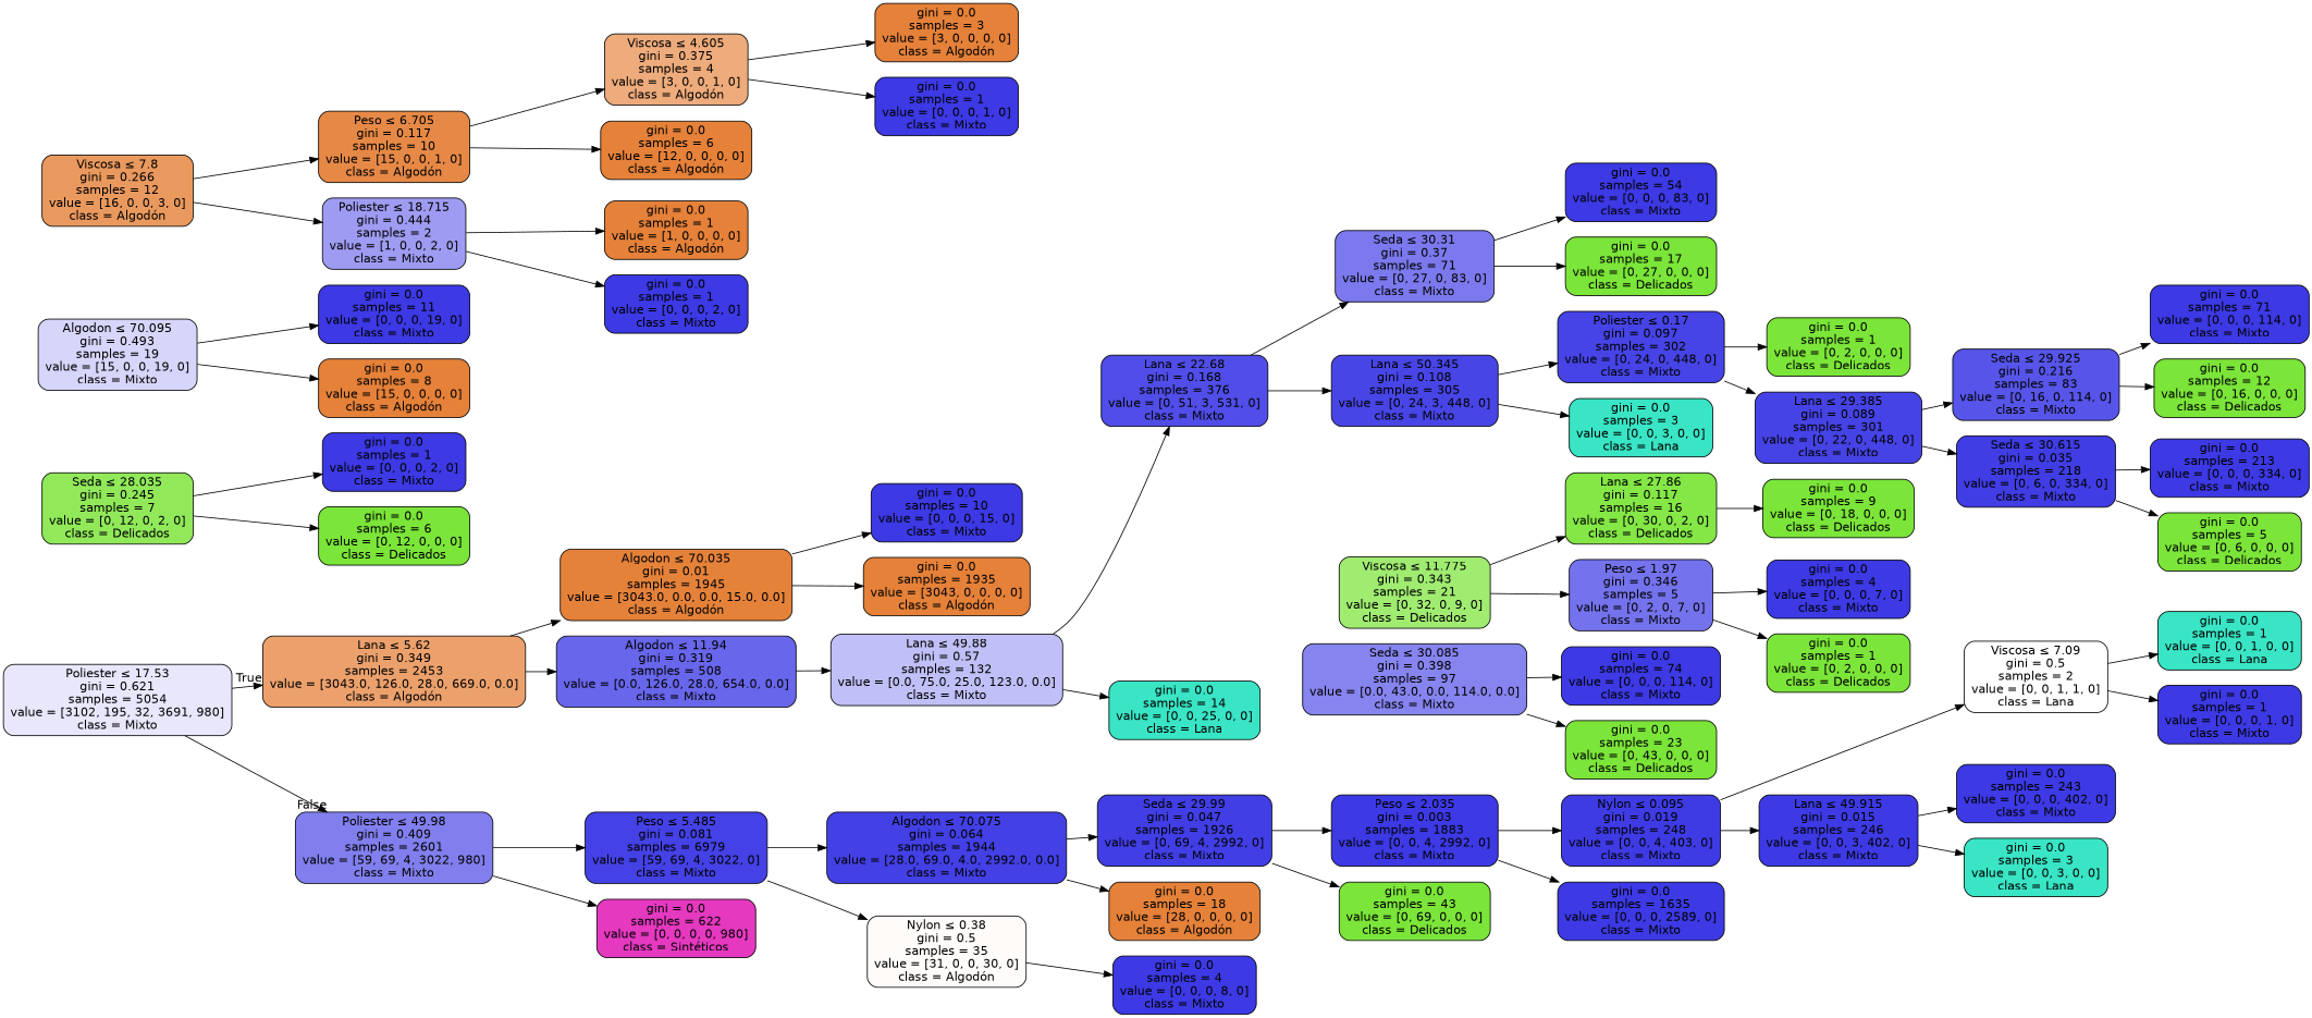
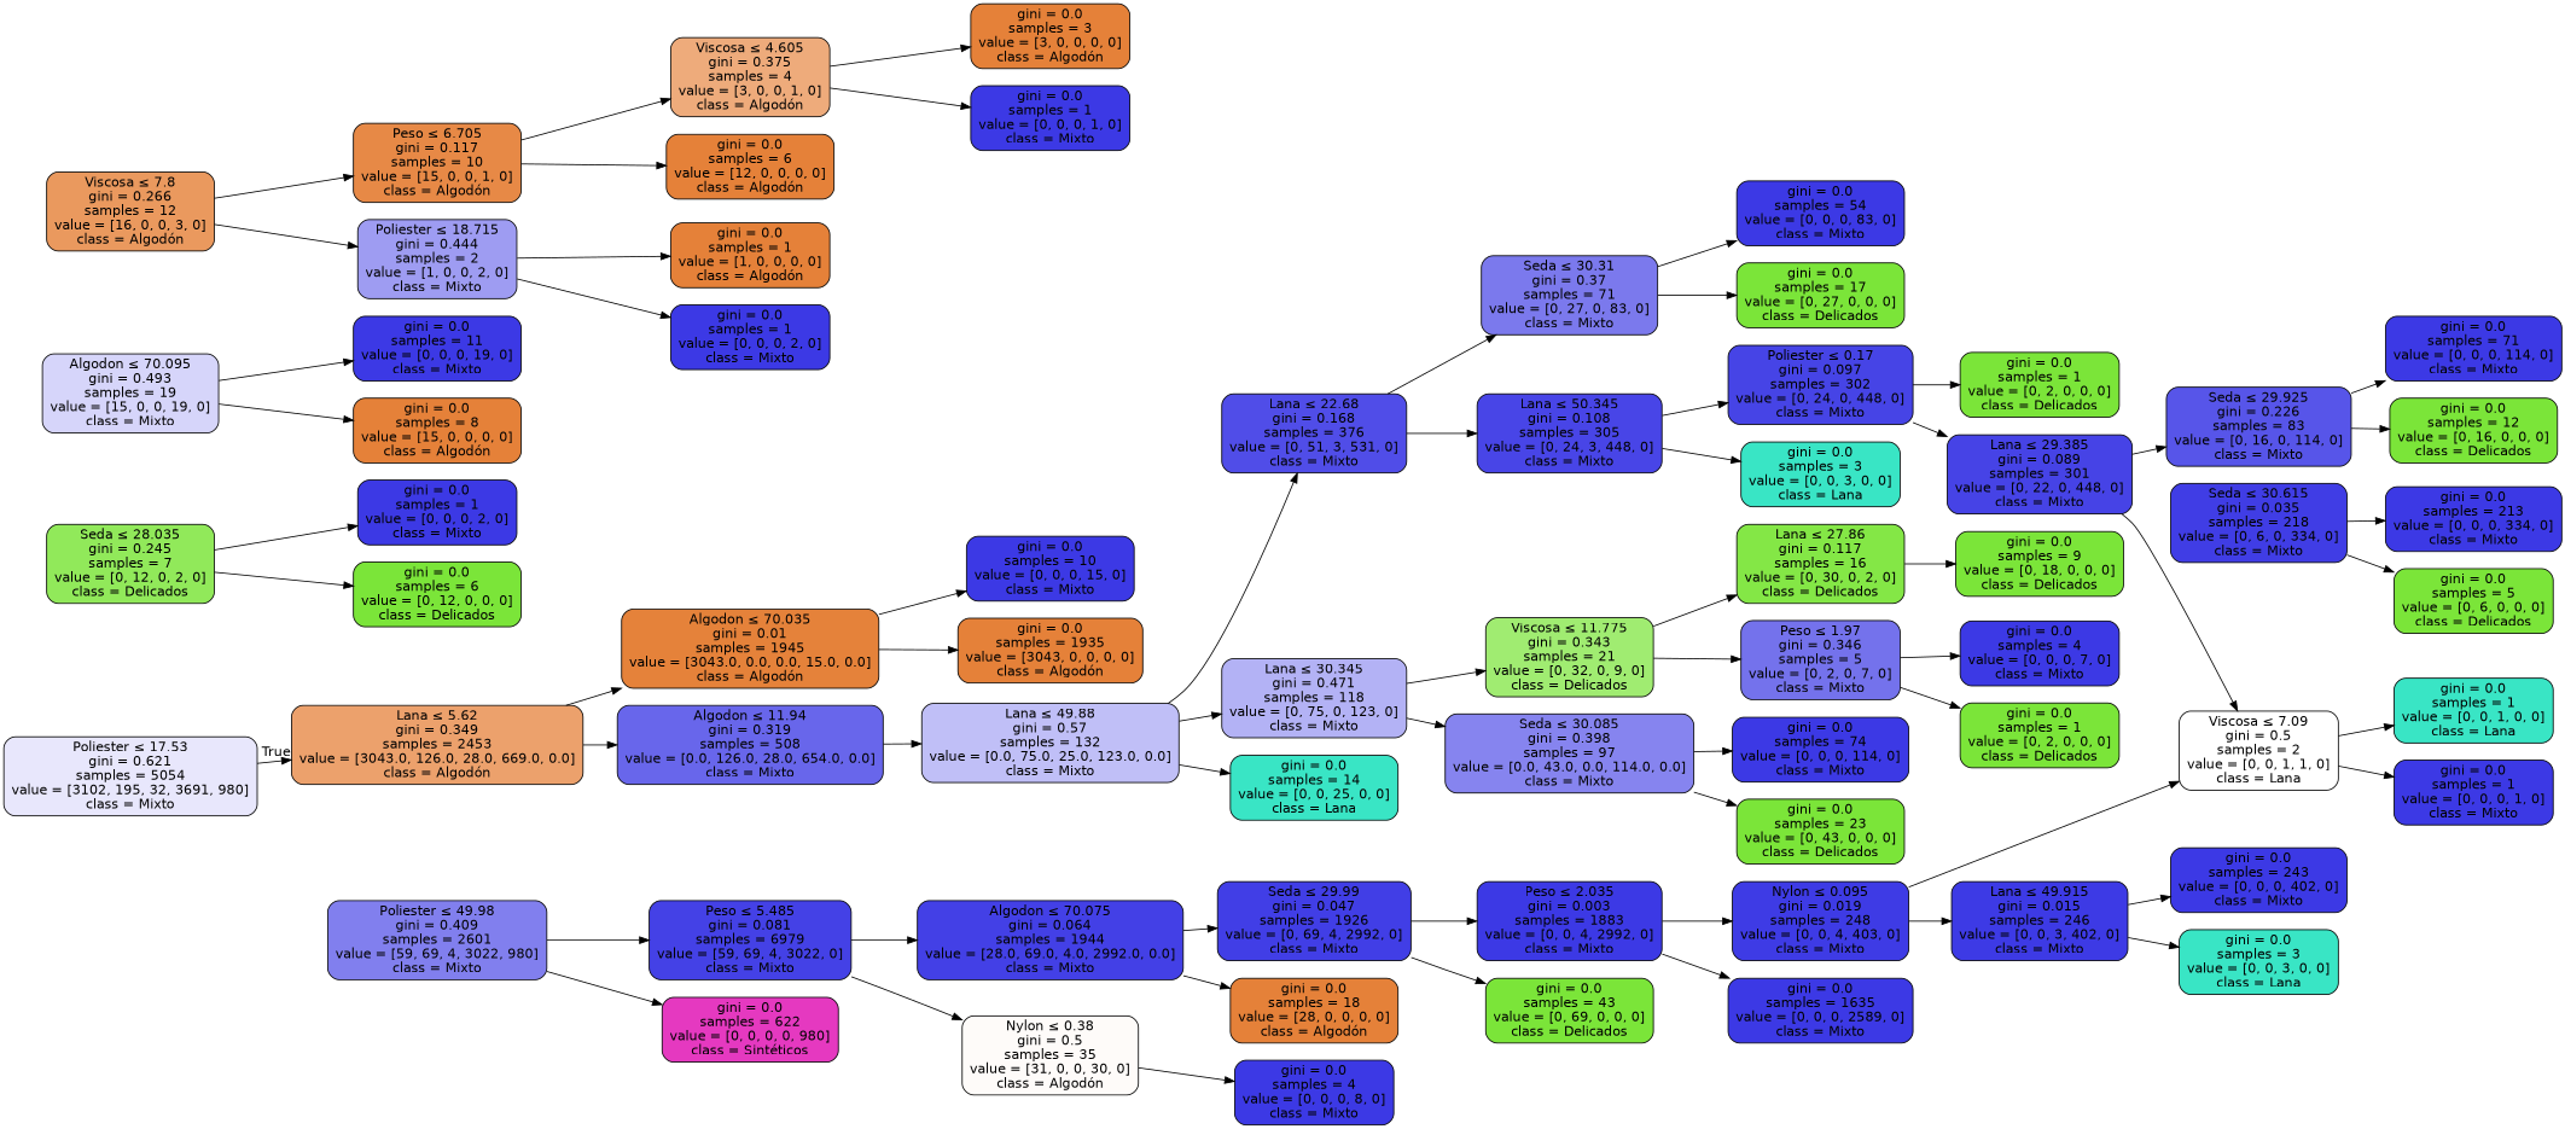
  digraph {
    rankdir=LR
    node [color=black fillcolor="#3c39e5" fontname=helvetica shape=box style="filled, rounded"]
    edge [fontname=helvetica]
    n1 [fillcolor="#e8e7fc" label=<Poliester &le; 17.53<br/>gini = 0.621<br/>samples = 5054<br/>value = [3102, 195, 32, 3691, 980]<br/>class = Mixto>]
    n2 [fillcolor="#eca16c" label=<Lana &le; 5.62<br/>gini = 0.349<br/>samples = 2453<br/>value = [3043.0, 126.0, 28.0, 669.0, 0.0]<br/>class = Algodón>]
    n3 [fillcolor="#817fee" label=<Poliester &le; 49.98<br/>gini = 0.409<br/>samples = 2601<br/>value = [59, 69, 4, 3022, 980]<br/>class = Mixto>]
    n4 [fillcolor="#e5823a" label=<Algodon &le; 70.035<br/>gini = 0.01<br/>samples = 1945<br/>value = [3043.0, 0.0, 0.0, 15.0, 0.0]<br/>class = Algodón>]
    n5 [fillcolor="#6866eb" label=<Algodon &le; 11.94<br/>gini = 0.319<br/>samples = 508<br/>value = [0.0, 126.0, 28.0, 654.0, 0.0]<br/>class = Mixto>]
    n6 [fillcolor="#4441e6" label=<Peso &le; 5.485<br/>gini = 0.081<br/>samples = 6979<br/>value = [59, 69, 4, 3022, 0]<br/>class = Mixto>]
    n7 [fillcolor="#e539c0" label=<gini = 0.0<br/>samples = 622<br/>value = [0, 0, 0, 0, 980]<br/>class = Sintéticos>]
    n8 [label=<gini = 0.0<br/>samples = 10<br/>value = [0, 0, 0, 15, 0]<br/>class = Mixto>]
    n9 [fillcolor="#e58139" label=<gini = 0.0<br/>samples = 1935<br/>value = [3043, 0, 0, 0, 0]<br/>class = Algodón>]
    n10 [fillcolor="#c0bff7" label=<Lana &le; 49.88<br/>gini = 0.57<br/>samples = 132<br/>value = [0.0, 75.0, 25.0, 123.0, 0.0]<br/>class = Mixto>]
    n11 [fillcolor="#504de8" label=<Lana &le; 22.68<br/>gini = 0.168<br/>samples = 376<br/>value = [0, 51, 3, 531, 0]<br/>class = Mixto>]
+   n12 [fillcolor="#b3b2f5" label=<Lana &le; 30.345<br/>gini = 0.471<br/>samples = 118<br/>value = [0, 75, 0, 123, 0]<br/>class = Mixto>]
    n13 [fillcolor="#39e5c5" label=<gini = 0.0<br/>samples = 14<br/>value = [0, 0, 25, 0, 0]<br/>class = Lana>]
    n14 [fillcolor="#7b79ed" label=<Seda &le; 30.31<br/>gini = 0.37<br/>samples = 71<br/>value = [0, 27, 0, 83, 0]<br/>class = Mixto>]
    n15 [fillcolor="#4845e7" label=<Lana &le; 50.345<br/>gini = 0.108<br/>samples = 305<br/>value = [0, 24, 3, 448, 0]<br/>class = Mixto>]
    n16 [fillcolor="#a0ec71" label=<Viscosa &le; 11.775<br/>gini = 0.343<br/>samples = 21<br/>value = [0, 32, 0, 9, 0]<br/>class = Delicados>]
    n17 [fillcolor="#8684ef" label=<Seda &le; 30.085<br/>gini = 0.398<br/>samples = 97<br/>value = [0.0, 43.0, 0.0, 114.0, 0.0]<br/>class = Mixto>]
    n18 [fillcolor="#84e746" label=<Lana &le; 27.86<br/>gini = 0.117<br/>samples = 16<br/>value = [0, 30, 0, 2, 0]<br/>class = Delicados>]
    n19 [fillcolor="#7472ec" label=<Peso &le; 1.97<br/>gini = 0.346<br/>samples = 5<br/>value = [0, 2, 0, 7, 0]<br/>class = Mixto>]
    n20 [label=<gini = 0.0<br/>samples = 74<br/>value = [0, 0, 0, 114, 0]<br/>class = Mixto>]
    n21 [fillcolor="#7be539" label=<gini = 0.0<br/>samples = 23<br/>value = [0, 43, 0, 0, 0]<br/>class = Delicados>]
    n22 [fillcolor="#7be539" label=<gini = 0.0<br/>samples = 9<br/>value = [0, 18, 0, 0, 0]<br/>class = Delicados>]
    n23 [label=<gini = 0.0<br/>samples = 4<br/>value = [0, 0, 0, 7, 0]<br/>class = Mixto>]
    n24 [fillcolor="#7be539" label=<gini = 0.0<br/>samples = 1<br/>value = [0, 2, 0, 0, 0]<br/>class = Delicados>]
    n25 [fillcolor="#91e95a" label=<Seda &le; 28.035<br/>gini = 0.245<br/>samples = 7<br/>value = [0, 12, 0, 2, 0]<br/>class = Delicados>]
    n26 [label=<gini = 0.0<br/>samples = 1<br/>value = [0, 0, 0, 2, 0]<br/>class = Mixto>]
    n27 [fillcolor="#7be539" label=<gini = 0.0<br/>samples = 6<br/>value = [0, 12, 0, 0, 0]<br/>class = Delicados>]
    n28 [label=<gini = 0.0<br/>samples = 54<br/>value = [0, 0, 0, 83, 0]<br/>class = Mixto>]
    n29 [fillcolor="#7be539" label=<gini = 0.0<br/>samples = 17<br/>value = [0, 27, 0, 0, 0]<br/>class = Delicados>]
    n30 [fillcolor="#4644e6" label=<Poliester &le; 0.17<br/>gini = 0.097<br/>samples = 302<br/>value = [0, 24, 0, 448, 0]<br/>class = Mixto>]
    n31 [fillcolor="#39e5c5" label=<gini = 0.0<br/>samples = 3<br/>value = [0, 0, 3, 0, 0]<br/>class = Lana>]
    n32 [fillcolor="#7be539" label=<gini = 0.0<br/>samples = 1<br/>value = [0, 2, 0, 0, 0]<br/>class = Delicados>]
    n33 [fillcolor="#4643e6" label=<Lana &le; 29.385<br/>gini = 0.089<br/>samples = 301<br/>value = [0, 22, 0, 448, 0]<br/>class = Mixto>]
-   n34 [fillcolor="#5755e9" label=<Seda &le; 29.925<br/>gini = 0.216<br/>samples = 83<br/>value = [0, 16, 0, 114, 0]<br/>class = Mixto>]
+   n34 [fillcolor="#5755e9" label=<Seda &le; 29.925<br/>gini = 0.226<br/>samples = 83<br/>value = [0, 16, 0, 114, 0]<br/>class = Mixto>]
    n35 [fillcolor="#403de5" label=<Seda &le; 30.615<br/>gini = 0.035<br/>samples = 218<br/>value = [0, 6, 0, 334, 0]<br/>class = Mixto>]
    n36 [label=<gini = 0.0<br/>samples = 71<br/>value = [0, 0, 0, 114, 0]<br/>class = Mixto>]
    n37 [fillcolor="#7be539" label=<gini = 0.0<br/>samples = 12<br/>value = [0, 16, 0, 0, 0]<br/>class = Delicados>]
    n38 [label=<gini = 0.0<br/>samples = 213<br/>value = [0, 0, 0, 334, 0]<br/>class = Mixto>]
    n39 [fillcolor="#7be539" label=<gini = 0.0<br/>samples = 5<br/>value = [0, 6, 0, 0, 0]<br/>class = Delicados>]
    n40 [fillcolor="#4340e6" label=<Algodon &le; 70.075<br/>gini = 0.064<br/>samples = 1944<br/>value = [28.0, 69.0, 4.0, 2992.0, 0.0]<br/>class = Mixto>]
    n41 [fillcolor="#fefbf9" label=<Nylon &le; 0.38<br/>gini = 0.5<br/>samples = 35<br/>value = [31, 0, 0, 30, 0]<br/>class = Algodón>]
    n42 [fillcolor="#413ee6" label=<Seda &le; 29.99<br/>gini = 0.047<br/>samples = 1926<br/>value = [0, 69, 4, 2992, 0]<br/>class = Mixto>]
    n43 [fillcolor="#e58139" label=<gini = 0.0<br/>samples = 18<br/>value = [28, 0, 0, 0, 0]<br/>class = Algodón>]
    n44 [label=<gini = 0.0<br/>samples = 4<br/>value = [0, 0, 0, 8, 0]<br/>class = Mixto>]
    n45 [label=<Peso &le; 2.035<br/>gini = 0.003<br/>samples = 1883<br/>value = [0, 0, 4, 2992, 0]<br/>class = Mixto>]
    n46 [fillcolor="#7be539" label=<gini = 0.0<br/>samples = 43<br/>value = [0, 69, 0, 0, 0]<br/>class = Delicados>]
    n47 [fillcolor="#3e3be5" label=<Nylon &le; 0.095<br/>gini = 0.019<br/>samples = 248<br/>value = [0, 0, 4, 403, 0]<br/>class = Mixto>]
    n48 [label=<gini = 0.0<br/>samples = 1635<br/>value = [0, 0, 0, 2589, 0]<br/>class = Mixto>]
    n49 [fillcolor="#ffffff" label=<Viscosa &le; 7.09<br/>gini = 0.5<br/>samples = 2<br/>value = [0, 0, 1, 1, 0]<br/>class = Lana>]
    n50 [fillcolor="#3d3ae5" label=<Lana &le; 49.915<br/>gini = 0.015<br/>samples = 246<br/>value = [0, 0, 3, 402, 0]<br/>class = Mixto>]
    n51 [fillcolor="#39e5c5" label=<gini = 0.0<br/>samples = 1<br/>value = [0, 0, 1, 0, 0]<br/>class = Lana>]
    n52 [label=<gini = 0.0<br/>samples = 1<br/>value = [0, 0, 0, 1, 0]<br/>class = Mixto>]
    n53 [label=<gini = 0.0<br/>samples = 243<br/>value = [0, 0, 0, 402, 0]<br/>class = Mixto>]
    n54 [fillcolor="#39e5c5" label=<gini = 0.0<br/>samples = 3<br/>value = [0, 0, 3, 0, 0]<br/>class = Lana>]
    n55 [fillcolor="#d6d5fa" label=<Algodon &le; 70.095<br/>gini = 0.493<br/>samples = 19<br/>value = [15, 0, 0, 19, 0]<br/>class = Mixto>]
    n56 [label=<gini = 0.0<br/>samples = 11<br/>value = [0, 0, 0, 19, 0]<br/>class = Mixto>]
    n57 [fillcolor="#e58139" label=<gini = 0.0<br/>samples = 8<br/>value = [15, 0, 0, 0, 0]<br/>class = Algodón>]
    n58 [fillcolor="#ea995e" label=<Viscosa &le; 7.8<br/>gini = 0.266<br/>samples = 12<br/>value = [16, 0, 0, 3, 0]<br/>class = Algodón>]
    n59 [fillcolor="#e78946" label=<Peso &le; 6.705<br/>gini = 0.117<br/>samples = 10<br/>value = [15, 0, 0, 1, 0]<br/>class = Algodón>]
    n60 [fillcolor="#9e9cf2" label=<Poliester &le; 18.715<br/>gini = 0.444<br/>samples = 2<br/>value = [1, 0, 0, 2, 0]<br/>class = Mixto>]
    n61 [fillcolor="#eeab7b" label=<Viscosa &le; 4.605<br/>gini = 0.375<br/>samples = 4<br/>value = [3, 0, 0, 1, 0]<br/>class = Algodón>]
    n62 [fillcolor="#e58139" label=<gini = 0.0<br/>samples = 6<br/>value = [12, 0, 0, 0, 0]<br/>class = Algodón>]
    n63 [fillcolor="#e58139" label=<gini = 0.0<br/>samples = 1<br/>value = [1, 0, 0, 0, 0]<br/>class = Algodón>]
    n64 [label=<gini = 0.0<br/>samples = 1<br/>value = [0, 0, 0, 2, 0]<br/>class = Mixto>]
    n65 [fillcolor="#e58139" label=<gini = 0.0<br/>samples = 3<br/>value = [3, 0, 0, 0, 0]<br/>class = Algodón>]
    n66 [label=<gini = 0.0<br/>samples = 1<br/>value = [0, 0, 0, 1, 0]<br/>class = Mixto>]
    n1 -> n2 [headlabel=True labelangle=45 labeldistance=2.5]
-   n1 -> n3 [headlabel=False labelangle=-45 labeldistance=2.5]
    n2 -> n4
    n2 -> n5
    n3 -> n6
    n3 -> n7
    n4 -> n8
    n4 -> n9
    n5 -> n10
    n6 -> n40
    n6 -> n41
    n10 -> n11
+   n10 -> n12
    n10 -> n13
    n11 -> n14
    n11 -> n15
+   n12 -> n16
+   n12 -> n17
    n14 -> n28
    n14 -> n29
    n15 -> n30
    n15 -> n31
    n16 -> n18
    n16 -> n19
    n17 -> n20
    n17 -> n21
    n18 -> n22
    n19 -> n23
    n19 -> n24
    n25 -> n26
    n25 -> n27
    n30 -> n32
    n30 -> n33
    n33 -> n34
-   n33 -> n35
+   n33 -> n49
    n34 -> n36
    n34 -> n37
    n35 -> n38
    n35 -> n39
    n40 -> n42
    n40 -> n43
    n41 -> n44
    n42 -> n45
    n42 -> n46
    n45 -> n47
    n45 -> n48
    n47 -> n49
    n47 -> n50
    n49 -> n51
    n49 -> n52
    n50 -> n53
    n50 -> n54
    n55 -> n56
    n55 -> n57
    n58 -> n59
    n58 -> n60
    n59 -> n61
    n59 -> n62
    n60 -> n63
    n60 -> n64
    n61 -> n65
    n61 -> n66
  }
